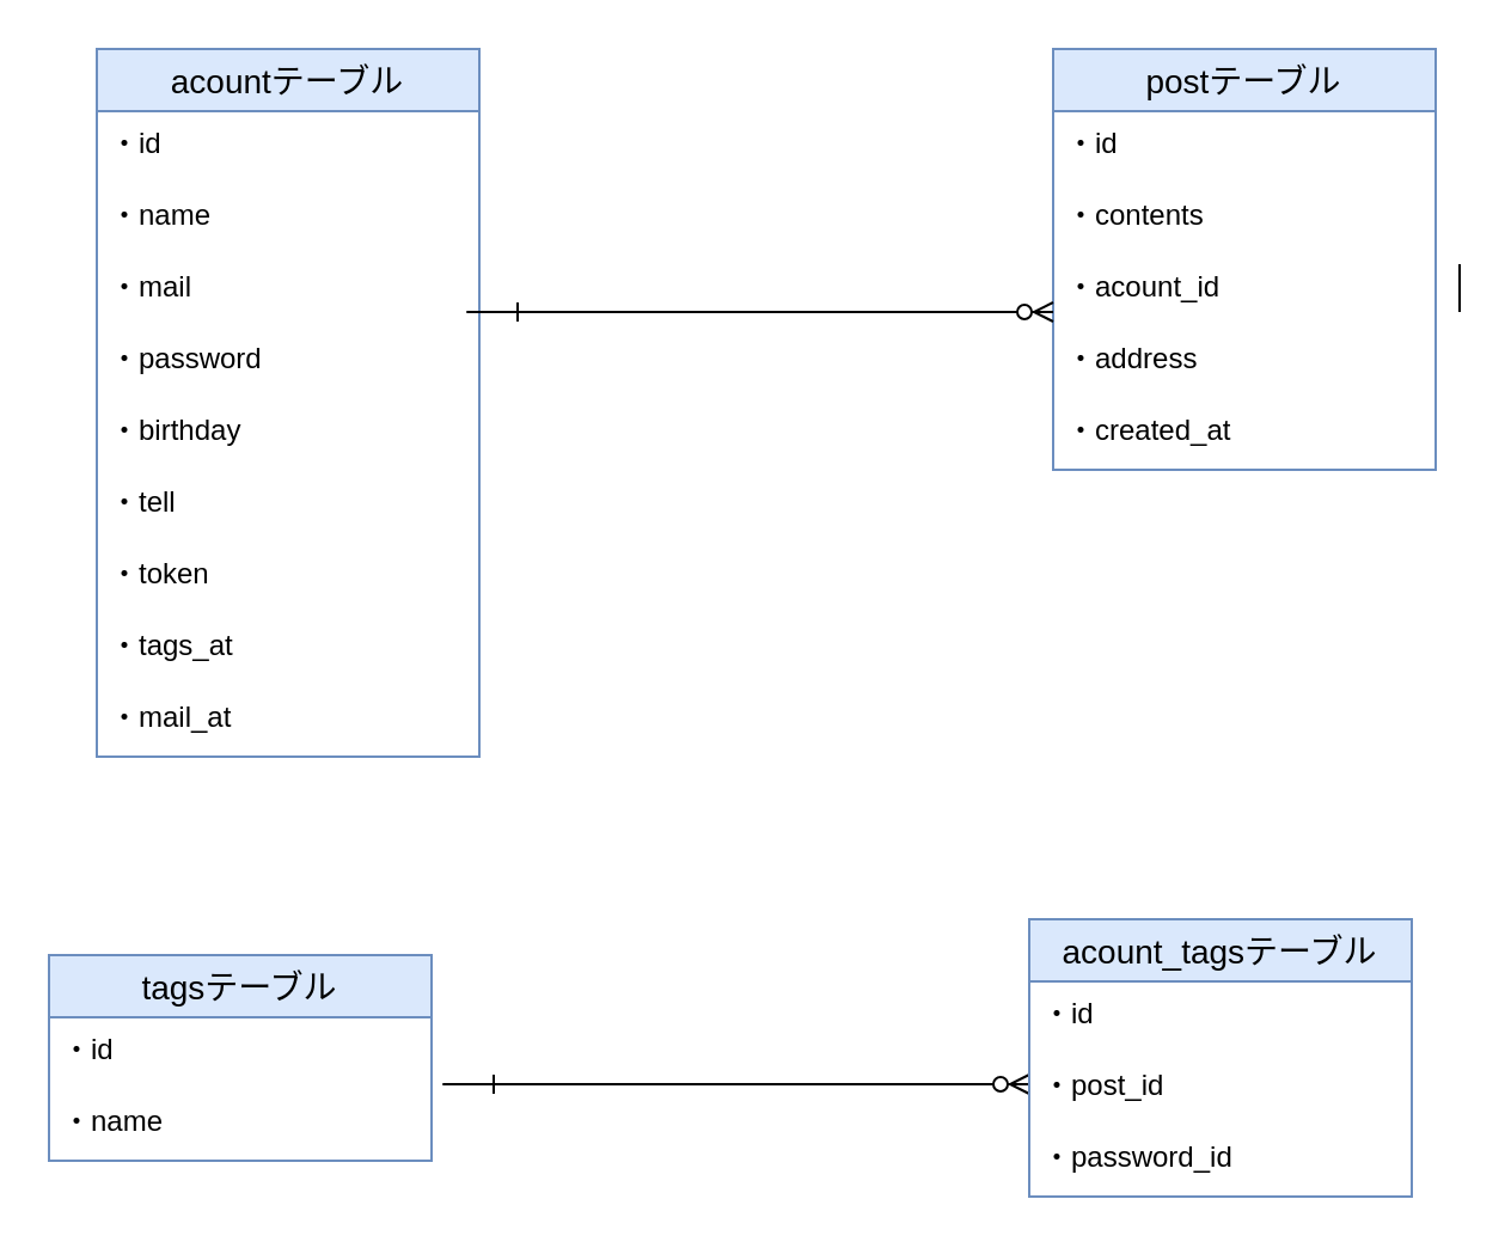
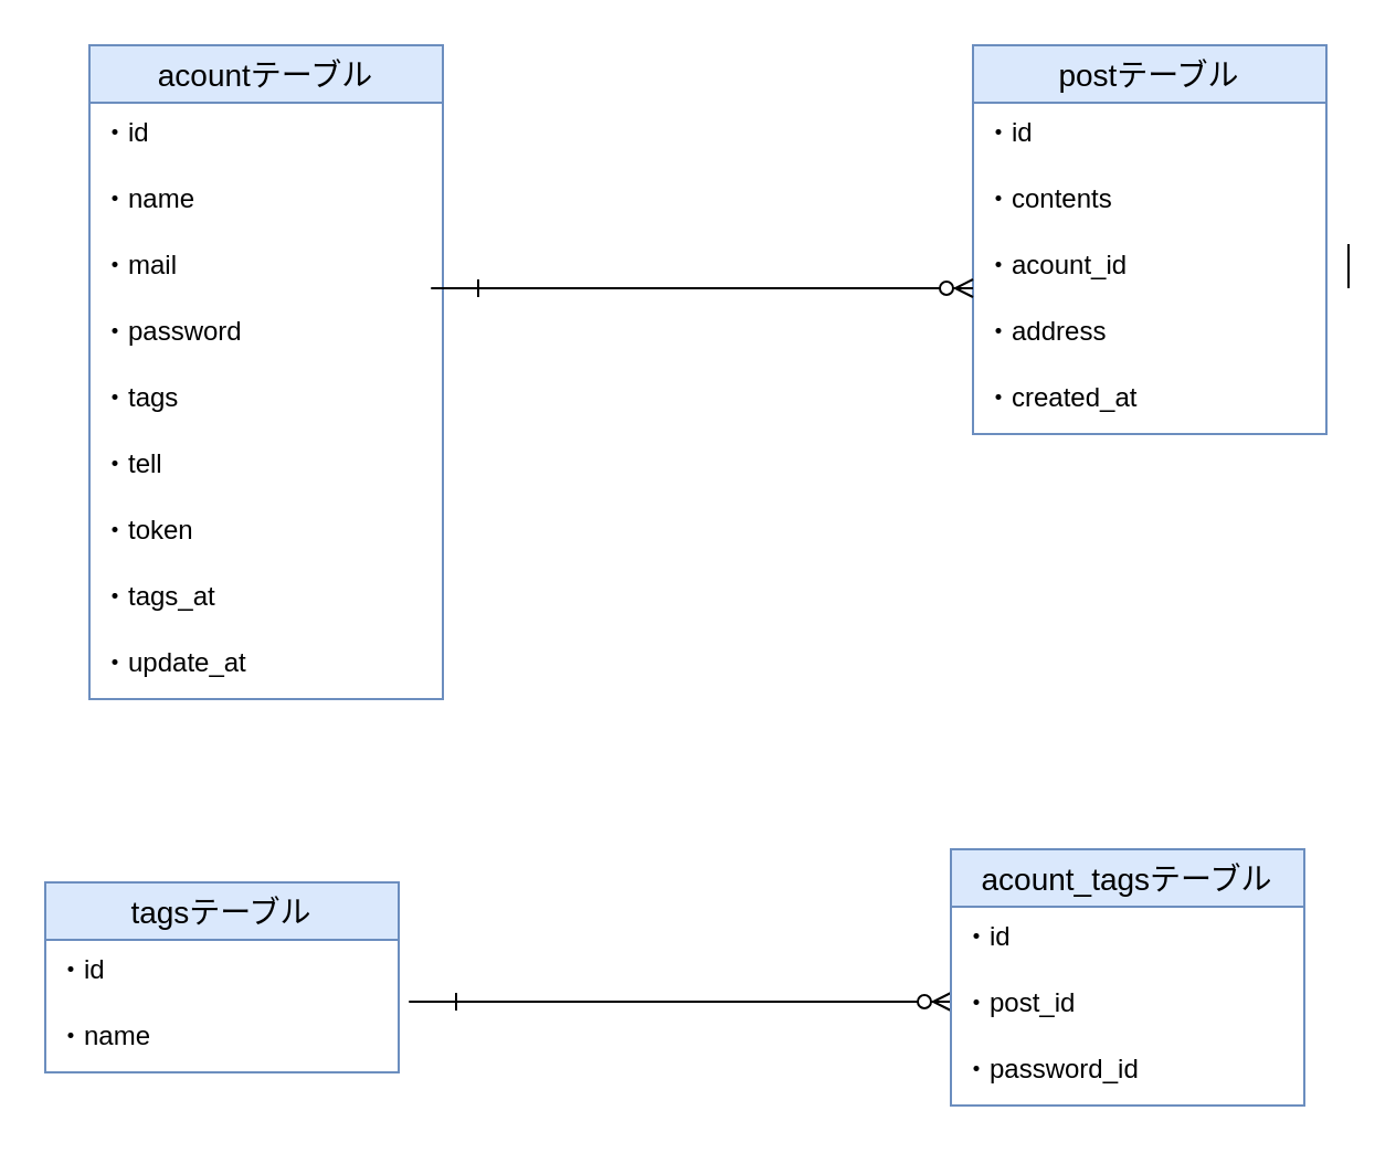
  <mxCell id="0" />
  <mxCell id="1" parent="0" />
  <mxCell id="2" value="acountテーブル" style="swimlane;fontStyle=0;childLayout=stackLayout;horizontal=1;startSize=26;horizontalStack=0;resizeParent=1;resizeParentMax=0;resizeLast=0;collapsible=1;marginBottom=0;align=center;fontSize=14;fillColor=#dae8fc;strokeColor=#6c8ebf;" parent="1" vertex="1"><mxGeometry x="40" y="20" width="160" height="296" as="geometry" /></mxCell>
  <mxCell id="3" value="・id" style="text;strokeColor=none;fillColor=none;spacingLeft=4;spacingRight=4;overflow=hidden;rotatable=0;points=[[0,0.5],[1,0.5]];portConstraint=eastwest;fontSize=12;" parent="2" vertex="1"><mxGeometry y="26" width="160" height="30" as="geometry" /></mxCell>
  <mxCell id="4" value="・name" style="text;strokeColor=none;fillColor=none;spacingLeft=4;spacingRight=4;overflow=hidden;rotatable=0;points=[[0,0.5],[1,0.5]];portConstraint=eastwest;fontSize=12;" parent="2" vertex="1"><mxGeometry y="56" width="160" height="30" as="geometry" /></mxCell>
  <mxCell id="5" value="・mail" style="text;strokeColor=none;fillColor=none;spacingLeft=4;spacingRight=4;overflow=hidden;rotatable=0;points=[[0,0.5],[1,0.5]];portConstraint=eastwest;fontSize=12;" parent="2" vertex="1"><mxGeometry y="86" width="160" height="30" as="geometry" /></mxCell>
  <mxCell id="6" value="・password" style="text;strokeColor=none;fillColor=none;spacingLeft=4;spacingRight=4;overflow=hidden;rotatable=0;points=[[0,0.5],[1,0.5]];portConstraint=eastwest;fontSize=12;" parent="2" vertex="1"><mxGeometry y="116" width="160" height="30" as="geometry" /></mxCell>
- <mxCell id="7" value="・birthday" style="text;strokeColor=none;fillColor=none;spacingLeft=4;spacingRight=4;overflow=hidden;rotatable=0;points=[[0,0.5],[1,0.5]];portConstraint=eastwest;fontSize=12;" parent="2" vertex="1"><mxGeometry y="146" width="160" height="30" as="geometry" /></mxCell>
+ <mxCell id="7" value="・tags" style="text;strokeColor=none;fillColor=none;spacingLeft=4;spacingRight=4;overflow=hidden;rotatable=0;points=[[0,0.5],[1,0.5]];portConstraint=eastwest;fontSize=12;" parent="2" vertex="1"><mxGeometry y="146" width="160" height="30" as="geometry" /></mxCell>
  <mxCell id="8" value="・tell" style="text;strokeColor=none;fillColor=none;spacingLeft=4;spacingRight=4;overflow=hidden;rotatable=0;points=[[0,0.5],[1,0.5]];portConstraint=eastwest;fontSize=12;" parent="2" vertex="1"><mxGeometry y="176" width="160" height="30" as="geometry" /></mxCell>
  <mxCell id="9" value="・token" style="text;strokeColor=none;fillColor=none;spacingLeft=4;spacingRight=4;overflow=hidden;rotatable=0;points=[[0,0.5],[1,0.5]];portConstraint=eastwest;fontSize=12;" parent="2" vertex="1"><mxGeometry y="206" width="160" height="30" as="geometry" /></mxCell>
  <mxCell id="10" value="・tags_at" style="text;strokeColor=none;fillColor=none;spacingLeft=4;spacingRight=4;overflow=hidden;rotatable=0;points=[[0,0.5],[1,0.5]];portConstraint=eastwest;fontSize=12;" parent="2" vertex="1"><mxGeometry y="236" width="160" height="30" as="geometry" /></mxCell>
- <mxCell id="11" value="・mail_at" style="text;strokeColor=none;fillColor=none;spacingLeft=4;spacingRight=4;overflow=hidden;rotatable=0;points=[[0,0.5],[1,0.5]];portConstraint=eastwest;fontSize=12;" parent="2" vertex="1"><mxGeometry y="266" width="160" height="30" as="geometry" /></mxCell>
+ <mxCell id="11" value="・update_at" style="text;strokeColor=none;fillColor=none;spacingLeft=4;spacingRight=4;overflow=hidden;rotatable=0;points=[[0,0.5],[1,0.5]];portConstraint=eastwest;fontSize=12;" parent="2" vertex="1"><mxGeometry y="266" width="160" height="30" as="geometry" /></mxCell>
  <mxCell id="12" value="postテーブル" style="swimlane;fontStyle=0;childLayout=stackLayout;horizontal=1;startSize=26;horizontalStack=0;resizeParent=1;resizeParentMax=0;resizeLast=0;collapsible=1;marginBottom=0;align=center;fontSize=14;labelBackgroundColor=none;fillColor=#dae8fc;strokeColor=#6c8ebf;" parent="1" vertex="1"><mxGeometry x="440" y="20" width="160" height="176" as="geometry" /></mxCell>
  <mxCell id="13" value="・id" style="text;strokeColor=none;fillColor=none;spacingLeft=4;spacingRight=4;overflow=hidden;rotatable=0;points=[[0,0.5],[1,0.5]];portConstraint=eastwest;fontSize=12;" parent="12" vertex="1"><mxGeometry y="26" width="160" height="30" as="geometry" /></mxCell>
  <mxCell id="14" value="・contents" style="text;strokeColor=none;fillColor=none;spacingLeft=4;spacingRight=4;overflow=hidden;rotatable=0;points=[[0,0.5],[1,0.5]];portConstraint=eastwest;fontSize=12;" parent="12" vertex="1"><mxGeometry y="56" width="160" height="30" as="geometry" /></mxCell>
  <mxCell id="15" value="・acount_id" style="text;strokeColor=none;fillColor=none;spacingLeft=4;spacingRight=4;overflow=hidden;rotatable=0;points=[[0,0.5],[1,0.5]];portConstraint=eastwest;fontSize=12;" parent="12" vertex="1"><mxGeometry y="86" width="160" height="30" as="geometry" /></mxCell>
  <mxCell id="16" value="・address" style="text;strokeColor=none;fillColor=none;spacingLeft=4;spacingRight=4;overflow=hidden;rotatable=0;points=[[0,0.5],[1,0.5]];portConstraint=eastwest;fontSize=12;" parent="12" vertex="1"><mxGeometry y="116" width="160" height="30" as="geometry" /></mxCell>
  <mxCell id="17" value="・created_at" style="text;strokeColor=none;fillColor=none;spacingLeft=4;spacingRight=4;overflow=hidden;rotatable=0;points=[[0,0.5],[1,0.5]];portConstraint=eastwest;fontSize=12;" parent="12" vertex="1"><mxGeometry y="146" width="160" height="30" as="geometry" /></mxCell>
  <mxCell id="18" value="" style="group" parent="1" vertex="1" connectable="0"><mxGeometry x="220" y="130" width="220" as="geometry" /></mxCell>
  <mxCell id="19" value="" style="edgeStyle=entityRelationEdgeStyle;fontSize=12;html=1;endArrow=ERzeroToMany;endFill=1;" parent="18" edge="1"><mxGeometry width="100" height="100" relative="1" as="geometry"><mxPoint x="100" as="sourcePoint" /><mxPoint x="220" as="targetPoint" /></mxGeometry></mxCell>
  <mxCell id="20" value="" style="edgeStyle=entityRelationEdgeStyle;fontSize=12;html=1;endArrow=ERone;endFill=1;" parent="18" edge="1"><mxGeometry width="100" height="100" relative="1" as="geometry"><mxPoint x="180" as="sourcePoint" /><mxPoint as="targetPoint" /></mxGeometry></mxCell>
  <mxCell id="21" value="" style="group" parent="1" vertex="1" connectable="0"><mxGeometry x="210" y="453" width="220" as="geometry" /></mxCell>
  <mxCell id="22" value="" style="edgeStyle=entityRelationEdgeStyle;fontSize=12;html=1;endArrow=ERzeroToMany;endFill=1;" parent="21" edge="1"><mxGeometry width="100" height="100" relative="1" as="geometry"><mxPoint x="100" as="sourcePoint" /><mxPoint x="220" as="targetPoint" /></mxGeometry></mxCell>
  <mxCell id="23" value="" style="edgeStyle=entityRelationEdgeStyle;fontSize=12;html=1;endArrow=ERone;endFill=1;" parent="21" edge="1"><mxGeometry width="100" height="100" relative="1" as="geometry"><mxPoint x="180" as="sourcePoint" /><mxPoint as="targetPoint" /></mxGeometry></mxCell>
  <mxCell id="24" value="" style="endArrow=none;html=1;" parent="1" edge="1"><mxGeometry width="50" height="50" relative="1" as="geometry"><mxPoint x="610" y="130" as="sourcePoint" /><mxPoint x="610" y="110" as="targetPoint" /><Array as="points" /></mxGeometry></mxCell>
  <mxCell id="25" value="acount_tagsテーブル" style="swimlane;fontStyle=0;childLayout=stackLayout;horizontal=1;startSize=26;horizontalStack=0;resizeParent=1;resizeParentMax=0;resizeLast=0;collapsible=1;marginBottom=0;align=center;fontSize=14;fillColor=#dae8fc;strokeColor=#6c8ebf;" parent="1" vertex="1"><mxGeometry x="430" y="384" width="160" height="116" as="geometry" /></mxCell>
  <mxCell id="26" value="・id" style="text;strokeColor=none;fillColor=none;spacingLeft=4;spacingRight=4;overflow=hidden;rotatable=0;points=[[0,0.5],[1,0.5]];portConstraint=eastwest;fontSize=12;" parent="25" vertex="1"><mxGeometry y="26" width="160" height="30" as="geometry" /></mxCell>
  <mxCell id="27" value="・post_id" style="text;strokeColor=none;fillColor=none;spacingLeft=4;spacingRight=4;overflow=hidden;rotatable=0;points=[[0,0.5],[1,0.5]];portConstraint=eastwest;fontSize=12;" parent="25" vertex="1"><mxGeometry y="56" width="160" height="30" as="geometry" /></mxCell>
  <mxCell id="28" value="・password_id" style="text;strokeColor=none;fillColor=none;spacingLeft=4;spacingRight=4;overflow=hidden;rotatable=0;points=[[0,0.5],[1,0.5]];portConstraint=eastwest;fontSize=12;" parent="25" vertex="1"><mxGeometry y="86" width="160" height="30" as="geometry" /></mxCell>
  <mxCell id="29" value="tagsテーブル" style="swimlane;fontStyle=0;childLayout=stackLayout;horizontal=1;startSize=26;horizontalStack=0;resizeParent=1;resizeParentMax=0;resizeLast=0;collapsible=1;marginBottom=0;align=center;fontSize=14;fillColor=#dae8fc;strokeColor=#6c8ebf;" parent="1" vertex="1"><mxGeometry x="20" y="399" width="160" height="86" as="geometry" /></mxCell>
  <mxCell id="30" value="・id" style="text;strokeColor=none;fillColor=none;spacingLeft=4;spacingRight=4;overflow=hidden;rotatable=0;points=[[0,0.5],[1,0.5]];portConstraint=eastwest;fontSize=12;" parent="29" vertex="1"><mxGeometry y="26" width="160" height="30" as="geometry" /></mxCell>
  <mxCell id="31" value="・name" style="text;strokeColor=none;fillColor=none;spacingLeft=4;spacingRight=4;overflow=hidden;rotatable=0;points=[[0,0.5],[1,0.5]];portConstraint=eastwest;fontSize=12;" parent="29" vertex="1"><mxGeometry y="56" width="160" height="30" as="geometry" /></mxCell>
